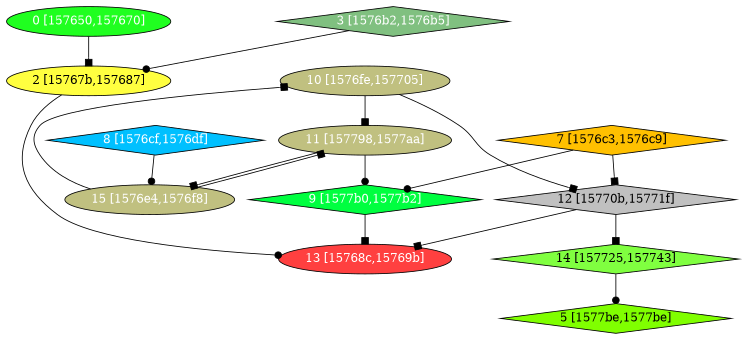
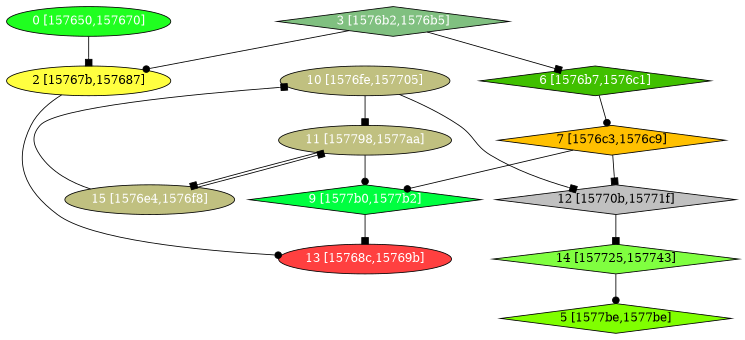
  digraph {
    node [fillcolor="#C0C080" fontcolor="#ffffff" shape=diamond style=filled]
    edge [arrowhead=box]
    n1 [fillcolor="#20FF20" label="0 [157650,157670]" shape=ellipse]
    n2 [fillcolor="#FFFF40" fontcolor="#000000" label="2 [15767b,157687]" shape=ellipse]
    n3 [fillcolor="#FF4040" label="13 [15768c,15769b]" shape=ellipse]
    n4 [fillcolor="#80C080" label="3 [1576b2,1576b5]"]
+   n5 [fillcolor="#40C000" label="6 [1576b7,1576c1]"]
    n6 [fillcolor="#FFC000" fontcolor="#000000" label="7 [1576c3,1576c9]"]
    n7 [fillcolor="#80FF00" fontcolor="#000000" label="5 [1577be,1577be]"]
    n8 [fillcolor="#00FF40" label="9 [1577b0,1577b2]"]
    n9 [fillcolor="#C0C0C0" fontcolor="#000000" label="12 [15770b,15771f]"]
-   n10 [fillcolor="#00C0FF" label="8 [1576cf,1576df]"]
    n11 [label="15 [1576e4,1576f8]" shape=ellipse]
    n12 [label="10 [1576fe,157705]" shape=ellipse]
    n13 [label="11 [157798,1577aa]" shape=ellipse]
    n14 [fillcolor="#80FF40" fontcolor="#000000" label="14 [157725,157743]"]
    n1 -> n2
    n2 -> n3 [arrowhead=dot]
    n4 -> n2 [arrowhead=dot]
+   n4 -> n5
+   n5 -> n6 [arrowhead=dot]
    n6 -> n8 [arrowhead=dot]
    n6 -> n9
    n8 -> n3
-   n9 -> n3
    n9 -> n14
-   n10 -> n11 [arrowhead=dot]
    n11 -> n12
    n11 -> n13
    n12 -> n9
    n12 -> n13
    n13 -> n8 [arrowhead=dot]
    n13 -> n11
    n14 -> n7 [arrowhead=dot]
  }
